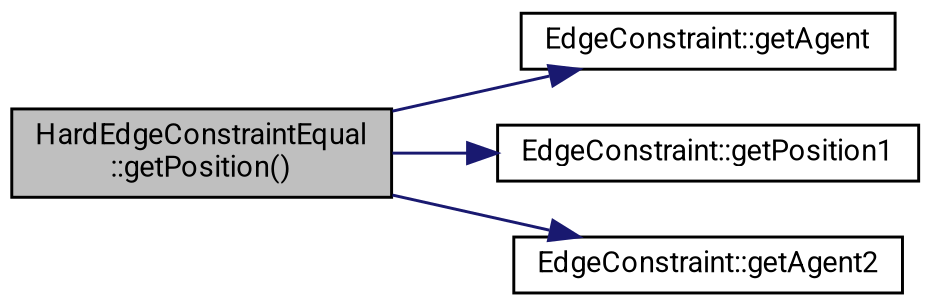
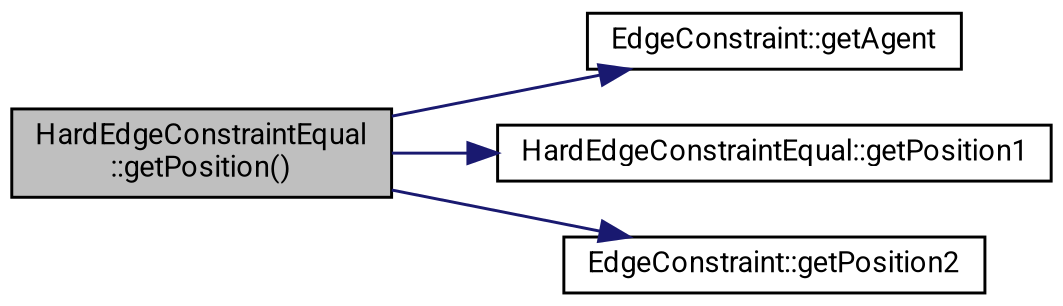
  digraph {
    fontname=Roboto
    rankdir=LR
    node [color=black fillcolor=white fontname=Roboto fontsize=10 shape=record style=filled]
    edge [color=midnightblue fontname=Roboto fontsize=10 labelfontname=Helvetica labelfontsize=10 style=solid]
    n1 [fillcolor=grey75 fontcolor=black height=0.2 label="HardEdgeConstraintEqual\l::getPosition()" width=0.4]
    n2 [height=0.2 label="EdgeConstraint::getAgent" width=0.4]
-   n3 [height=0.2 label="EdgeConstraint::getPosition1" width=0.4]
-   n4 [height=0.2 label="EdgeConstraint::getAgent2" width=0.4]
+   n3 [height=0.2 label="HardEdgeConstraintEqual::getPosition1" width=0.4]
+   n4 [height=0.2 label="EdgeConstraint::getPosition2" width=0.4]
    n1 -> n2
    n1 -> n3
    n1 -> n4
  }
